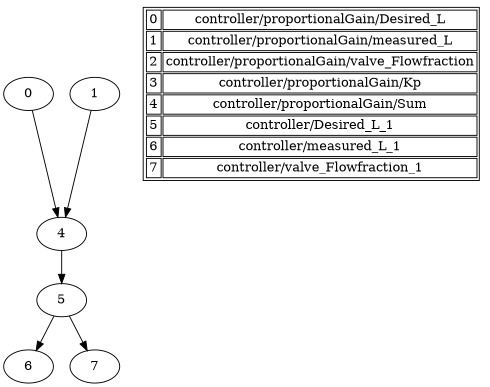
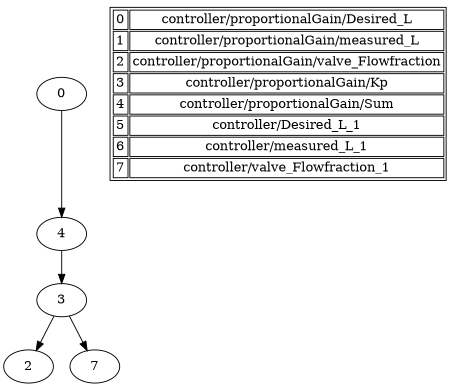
  digraph {
    n1 [label=0]
    n2 [label=4]
-   n3 [label=5]
-   n4 [label=1]
-   n5 [label=6]
+   n3 [label=3]
+   n5 [label=2]
    n6 [label=7]
    n7 [label=<  <table> <tr><td>0</td><td>controller/proportionalGain/Desired_L</td></tr> <tr><td>1</td><td>controller/proportionalGain/measured_L</td></tr> <tr><td>2</td><td>controller/proportionalGain/valve_Flowfraction</td></tr> <tr><td>3</td><td>controller/proportionalGain/Kp</td></tr> <tr><td>4</td><td>controller/proportionalGain/Sum</td></tr> <tr><td>5</td><td>controller/Desired_L_1</td></tr> <tr><td>6</td><td>controller/measured_L_1</td></tr> <tr><td>7</td><td>controller/valve_Flowfraction_1</td></tr> </table> > shape=plaintext]
    n1 -> n2
    n2 -> n3
    n3 -> n5
    n3 -> n6
-   n4 -> n2
  }
